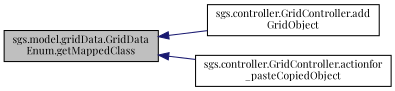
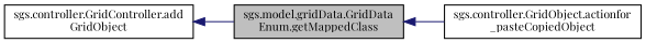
  digraph {
    fontname="Playfair Display"
    rankdir=LR
    node [color=black fillcolor=white fontname="Playfair Display" fontsize=10 shape=record style=filled]
    edge [color=midnightblue dir=back fontname="Playfair Display" fontsize=10 labelfontname=Helvetica labelfontsize=10 style=solid]
    n1 [fillcolor=grey75 fontcolor=black height=0.2 label="sgs.model.gridData.GridData\lEnum.getMappedClass" width=0.4]
    n2 [height=0.2 label="sgs.controller.GridController.add\lGridObject" width=0.4]
-   n3 [height=0.2 label="sgs.controller.GridController.actionfor\l_pasteCopiedObject" width=0.4]
-   n1 -> n2
+   n3 [height=0.2 label="sgs.controller.GridObject.actionfor\l_pasteCopiedObject" width=0.4]
+   n2 -> n1
    n1 -> n3
  }
